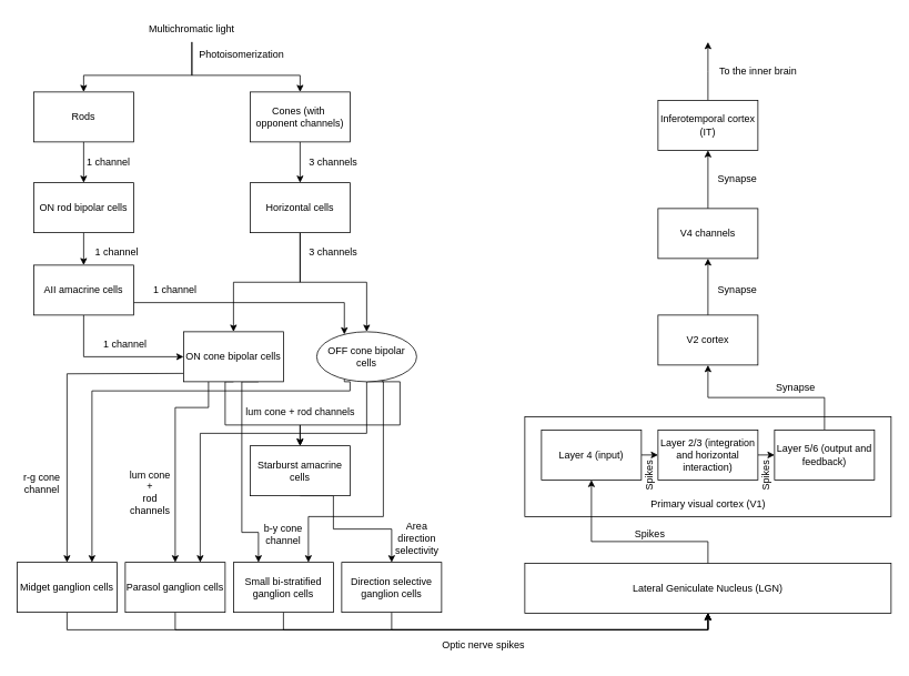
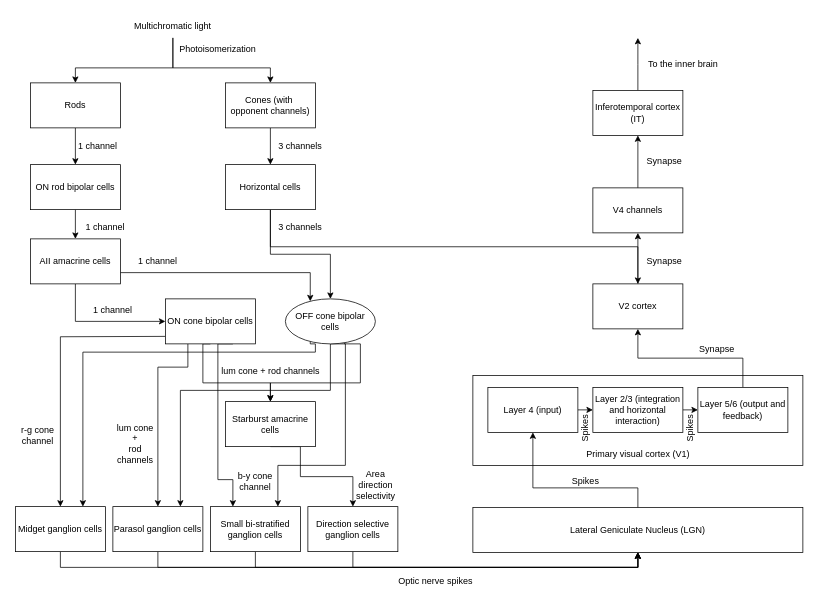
  <mxCell id="0" />
  <mxCell id="1" parent="0" />
  <mxCell id="2" style="edgeStyle=orthogonalEdgeStyle;rounded=0;orthogonalLoop=1;jettySize=auto;html=1;exitX=0.5;exitY=1;exitDx=0;exitDy=0;entryX=0.5;entryY=0;entryDx=0;entryDy=0;" edge="1" parent="1" source="3" target="11"><mxGeometry relative="1" as="geometry" /></mxCell>
  <mxCell id="3" value="Rods" style="rounded=0;whiteSpace=wrap;html=1;" vertex="1" parent="1"><mxGeometry x="40" y="110" width="120" height="60" as="geometry" /></mxCell>
  <mxCell id="4" style="edgeStyle=orthogonalEdgeStyle;rounded=0;orthogonalLoop=1;jettySize=auto;html=1;exitX=0.5;exitY=1;exitDx=0;exitDy=0;entryX=0.5;entryY=0;entryDx=0;entryDy=0;" edge="1" parent="1" source="5" target="14"><mxGeometry relative="1" as="geometry" /></mxCell>
  <mxCell id="5" value="Cones (with&amp;nbsp;&lt;div&gt;opponent channels)&lt;/div&gt;" style="rounded=0;whiteSpace=wrap;html=1;" vertex="1" parent="1"><mxGeometry x="300" y="110" width="120" height="60" as="geometry" /></mxCell>
  <mxCell id="6" style="edgeStyle=orthogonalEdgeStyle;rounded=0;orthogonalLoop=1;jettySize=auto;html=1;entryX=0.5;entryY=0;entryDx=0;entryDy=0;exitX=0.5;exitY=1;exitDx=0;exitDy=0;" edge="1" parent="1" source="7" target="3"><mxGeometry relative="1" as="geometry"><mxPoint x="230" y="-1" as="sourcePoint" /><Array as="points"><mxPoint x="230" y="90" /><mxPoint x="100" y="90" /></Array></mxGeometry></mxCell>
  <mxCell id="7" value="Multichromatic light" style="text;html=1;align=center;verticalAlign=middle;whiteSpace=wrap;rounded=0;" vertex="1" parent="1"><mxGeometry x="170" y="20" width="120" height="30" as="geometry" /></mxCell>
  <mxCell id="8" style="edgeStyle=orthogonalEdgeStyle;rounded=0;orthogonalLoop=1;jettySize=auto;html=1;entryX=0.5;entryY=0;entryDx=0;entryDy=0;exitX=0.5;exitY=1;exitDx=0;exitDy=0;" edge="1" parent="1" source="7" target="5"><mxGeometry relative="1" as="geometry"><mxPoint x="270" y="29" as="sourcePoint" /><mxPoint x="370" y="-2" as="targetPoint" /><Array as="points"><mxPoint x="230" y="90" /><mxPoint x="360" y="90" /></Array></mxGeometry></mxCell>
  <mxCell id="9" value="Photoisomerization" style="text;html=1;align=center;verticalAlign=middle;whiteSpace=wrap;rounded=0;" vertex="1" parent="1"><mxGeometry x="260" y="50" width="60" height="30" as="geometry" /></mxCell>
  <mxCell id="10" style="edgeStyle=orthogonalEdgeStyle;rounded=0;orthogonalLoop=1;jettySize=auto;html=1;exitX=0.5;exitY=1;exitDx=0;exitDy=0;entryX=0.5;entryY=0;entryDx=0;entryDy=0;" edge="1" parent="1" source="11" target="19"><mxGeometry relative="1" as="geometry" /></mxCell>
  <mxCell id="11" value="ON rod bipolar cells" style="rounded=0;whiteSpace=wrap;html=1;" vertex="1" parent="1"><mxGeometry x="40" y="219" width="120" height="60" as="geometry" /></mxCell>
- <mxCell id="12" style="edgeStyle=orthogonalEdgeStyle;rounded=0;orthogonalLoop=1;jettySize=auto;html=1;exitX=0.5;exitY=1;exitDx=0;exitDy=0;entryX=0.5;entryY=0;entryDx=0;entryDy=0;" edge="1" parent="1" source="14" target="24"><mxGeometry relative="1" as="geometry" /></mxCell>
+ <mxCell id="12" style="edgeStyle=orthogonalEdgeStyle;rounded=0;orthogonalLoop=1;jettySize=auto;html=1;exitX=0.5;exitY=1;exitDx=0;exitDy=0;" edge="1" parent="1" source="14" target="61"><mxGeometry relative="1" as="geometry" /></mxCell>
  <mxCell id="13" style="edgeStyle=orthogonalEdgeStyle;rounded=0;orthogonalLoop=1;jettySize=auto;html=1;exitX=0.5;exitY=1;exitDx=0;exitDy=0;" edge="1" parent="1" source="14" target="31"><mxGeometry relative="1" as="geometry" /></mxCell>
  <mxCell id="14" value="Horizontal cells" style="rounded=0;whiteSpace=wrap;html=1;" vertex="1" parent="1"><mxGeometry x="300" y="219" width="120" height="60" as="geometry" /></mxCell>
  <mxCell id="15" value="3 channels" style="text;html=1;align=center;verticalAlign=middle;whiteSpace=wrap;rounded=0;" vertex="1" parent="1"><mxGeometry x="360" y="180" width="80" height="30" as="geometry" /></mxCell>
  <mxCell id="16" value="1 channel" style="text;html=1;align=center;verticalAlign=middle;whiteSpace=wrap;rounded=0;" vertex="1" parent="1"><mxGeometry x="90" y="180" width="80" height="30" as="geometry" /></mxCell>
  <mxCell id="17" style="edgeStyle=orthogonalEdgeStyle;rounded=0;orthogonalLoop=1;jettySize=auto;html=1;exitX=0.5;exitY=1;exitDx=0;exitDy=0;entryX=0;entryY=0.5;entryDx=0;entryDy=0;" edge="1" parent="1" source="19" target="24"><mxGeometry relative="1" as="geometry" /></mxCell>
  <mxCell id="18" style="edgeStyle=orthogonalEdgeStyle;rounded=0;orthogonalLoop=1;jettySize=auto;html=1;exitX=1;exitY=0.75;exitDx=0;exitDy=0;entryX=0.25;entryY=0;entryDx=0;entryDy=0;" edge="1" parent="1" source="19" target="31"><mxGeometry relative="1" as="geometry" /></mxCell>
  <mxCell id="19" value="AII amacrine cells" style="rounded=0;whiteSpace=wrap;html=1;" vertex="1" parent="1"><mxGeometry x="40" y="318" width="120" height="60" as="geometry" /></mxCell>
  <mxCell id="20" style="edgeStyle=orthogonalEdgeStyle;rounded=0;orthogonalLoop=1;jettySize=auto;html=1;exitX=0.5;exitY=1;exitDx=0;exitDy=0;entryX=0.5;entryY=0;entryDx=0;entryDy=0;" edge="1" parent="1" source="24" target="34"><mxGeometry relative="1" as="geometry"><Array as="points"><mxPoint x="270" y="458" /><mxPoint x="270" y="510" /><mxPoint x="360" y="510" /></Array></mxGeometry></mxCell>
  <mxCell id="21" style="edgeStyle=orthogonalEdgeStyle;rounded=0;orthogonalLoop=1;jettySize=auto;html=1;exitX=0;exitY=1;exitDx=0;exitDy=0;entryX=0.5;entryY=0;entryDx=0;entryDy=0;" edge="1" parent="1" target="42"><mxGeometry relative="1" as="geometry"><mxPoint x="220" y="448" as="sourcePoint" /><mxPoint x="80" y="648" as="targetPoint" /></mxGeometry></mxCell>
  <mxCell id="22" style="edgeStyle=orthogonalEdgeStyle;rounded=0;orthogonalLoop=1;jettySize=auto;html=1;exitX=0.25;exitY=1;exitDx=0;exitDy=0;" edge="1" parent="1" source="24" target="40"><mxGeometry relative="1" as="geometry"><Array as="points"><mxPoint x="250" y="489" /><mxPoint x="210" y="489" /></Array></mxGeometry></mxCell>
  <mxCell id="23" style="edgeStyle=orthogonalEdgeStyle;rounded=0;orthogonalLoop=1;jettySize=auto;html=1;exitX=0.75;exitY=1;exitDx=0;exitDy=0;entryX=0.25;entryY=0;entryDx=0;entryDy=0;" edge="1" parent="1" source="24" target="38"><mxGeometry relative="1" as="geometry"><Array as="points"><mxPoint x="290" y="458" /><mxPoint x="290" y="639" /><mxPoint x="310" y="639" /></Array></mxGeometry></mxCell>
  <mxCell id="24" value="ON cone bipolar cells" style="rounded=0;whiteSpace=wrap;html=1;" vertex="1" parent="1"><mxGeometry x="220" y="398" width="120" height="60" as="geometry" /></mxCell>
  <mxCell id="25" value="3 channels" style="text;html=1;align=center;verticalAlign=middle;whiteSpace=wrap;rounded=0;" vertex="1" parent="1"><mxGeometry x="360" y="288" width="80" height="30" as="geometry" /></mxCell>
  <mxCell id="26" value="1 channel" style="text;html=1;align=center;verticalAlign=middle;whiteSpace=wrap;rounded=0;" vertex="1" parent="1"><mxGeometry x="100" y="288" width="80" height="30" as="geometry" /></mxCell>
  <mxCell id="27" style="edgeStyle=orthogonalEdgeStyle;rounded=0;orthogonalLoop=1;jettySize=auto;html=1;exitX=0.5;exitY=1;exitDx=0;exitDy=0;entryX=0.5;entryY=0;entryDx=0;entryDy=0;" edge="1" parent="1" source="31" target="34"><mxGeometry relative="1" as="geometry"><mxPoint x="360" y="519" as="targetPoint" /><Array as="points"><mxPoint x="480" y="458" /><mxPoint x="480" y="510" /><mxPoint x="360" y="510" /></Array></mxGeometry></mxCell>
  <mxCell id="28" style="edgeStyle=orthogonalEdgeStyle;rounded=0;orthogonalLoop=1;jettySize=auto;html=1;exitX=0.25;exitY=1;exitDx=0;exitDy=0;entryX=0.75;entryY=0;entryDx=0;entryDy=0;" edge="1" parent="1" source="31" target="42"><mxGeometry relative="1" as="geometry"><Array as="points"><mxPoint x="420" y="458" /><mxPoint x="420" y="469" /><mxPoint x="110" y="469" /></Array></mxGeometry></mxCell>
  <mxCell id="29" style="edgeStyle=orthogonalEdgeStyle;rounded=0;orthogonalLoop=1;jettySize=auto;html=1;exitX=0.5;exitY=1;exitDx=0;exitDy=0;entryX=0.75;entryY=0;entryDx=0;entryDy=0;" edge="1" parent="1" source="31" target="40"><mxGeometry relative="1" as="geometry"><Array as="points"><mxPoint x="440" y="520" /><mxPoint x="240" y="520" /></Array></mxGeometry></mxCell>
  <mxCell id="30" style="edgeStyle=orthogonalEdgeStyle;rounded=0;orthogonalLoop=1;jettySize=auto;html=1;exitX=0.658;exitY=0.983;exitDx=0;exitDy=0;entryX=0.75;entryY=0;entryDx=0;entryDy=0;exitPerimeter=0;" edge="1" parent="1" source="31" target="38"><mxGeometry relative="1" as="geometry"><Array as="points"><mxPoint x="459" y="458" /><mxPoint x="460" y="458" /><mxPoint x="460" y="620" /><mxPoint x="370" y="620" /></Array></mxGeometry></mxCell>
  <mxCell id="31" value="OFF cone bipolar cells" style="ellipse;whiteSpace=wrap;html=1;" vertex="1" parent="1"><mxGeometry x="380" y="398" width="120" height="60" as="geometry" /></mxCell>
  <mxCell id="32" value="1 channel" style="text;html=1;align=center;verticalAlign=middle;whiteSpace=wrap;rounded=0;" vertex="1" parent="1"><mxGeometry x="110" y="398" width="80" height="30" as="geometry" /></mxCell>
  <mxCell id="33" style="edgeStyle=orthogonalEdgeStyle;rounded=0;orthogonalLoop=1;jettySize=auto;html=1;exitX=0.5;exitY=1;exitDx=0;exitDy=0;" edge="1" parent="1" source="34" target="36"><mxGeometry relative="1" as="geometry"><Array as="points"><mxPoint x="400" y="595" /><mxPoint x="400" y="635" /><mxPoint x="470" y="635" /></Array></mxGeometry></mxCell>
  <mxCell id="34" value="Starburst amacrine cells" style="rounded=0;whiteSpace=wrap;html=1;" vertex="1" parent="1"><mxGeometry x="300" y="535" width="120" height="60" as="geometry" /></mxCell>
  <mxCell id="35" style="edgeStyle=orthogonalEdgeStyle;rounded=0;orthogonalLoop=1;jettySize=auto;html=1;exitX=0.5;exitY=1;exitDx=0;exitDy=0;entryX=0.5;entryY=1;entryDx=0;entryDy=0;" edge="1" parent="1" source="36" target="49"><mxGeometry relative="1" as="geometry"><mxPoint x="840" y="810" as="targetPoint" /></mxGeometry></mxCell>
  <mxCell id="36" value="Direction selective ganglion cells" style="rounded=0;whiteSpace=wrap;html=1;" vertex="1" parent="1"><mxGeometry x="410" y="675" width="120" height="60" as="geometry" /></mxCell>
  <mxCell id="37" style="edgeStyle=orthogonalEdgeStyle;rounded=0;orthogonalLoop=1;jettySize=auto;html=1;exitX=0.5;exitY=1;exitDx=0;exitDy=0;entryX=0.5;entryY=1;entryDx=0;entryDy=0;" edge="1" parent="1" source="38" target="49"><mxGeometry relative="1" as="geometry" /></mxCell>
  <mxCell id="38" value="Small bi-stratified ganglion cells" style="rounded=0;whiteSpace=wrap;html=1;" vertex="1" parent="1"><mxGeometry x="280" y="675" width="120" height="60" as="geometry" /></mxCell>
  <mxCell id="39" style="edgeStyle=orthogonalEdgeStyle;rounded=0;orthogonalLoop=1;jettySize=auto;html=1;exitX=0.5;exitY=1;exitDx=0;exitDy=0;entryX=0.5;entryY=1;entryDx=0;entryDy=0;" edge="1" parent="1" source="40" target="49"><mxGeometry relative="1" as="geometry" /></mxCell>
  <mxCell id="40" value="Parasol ganglion cells" style="rounded=0;whiteSpace=wrap;html=1;" vertex="1" parent="1"><mxGeometry x="150" y="675" width="120" height="60" as="geometry" /></mxCell>
  <mxCell id="41" style="edgeStyle=orthogonalEdgeStyle;rounded=0;orthogonalLoop=1;jettySize=auto;html=1;exitX=0.5;exitY=1;exitDx=0;exitDy=0;entryX=0.5;entryY=1;entryDx=0;entryDy=0;" edge="1" parent="1" source="42" target="49"><mxGeometry relative="1" as="geometry" /></mxCell>
  <mxCell id="42" value="Midget ganglion cells" style="rounded=0;whiteSpace=wrap;html=1;" vertex="1" parent="1"><mxGeometry x="20" y="675" width="120" height="60" as="geometry" /></mxCell>
  <mxCell id="43" value="r-g cone&lt;div&gt;channel&lt;/div&gt;" style="text;html=1;align=center;verticalAlign=middle;whiteSpace=wrap;rounded=0;" vertex="1" parent="1"><mxGeometry x="20" y="565" width="60" height="30" as="geometry" /></mxCell>
  <mxCell id="44" value="lum cone +&lt;div&gt;rod channels&lt;/div&gt;" style="text;html=1;align=center;verticalAlign=middle;whiteSpace=wrap;rounded=0;" vertex="1" parent="1"><mxGeometry x="150" y="576" width="60" height="30" as="geometry" /></mxCell>
  <mxCell id="45" value="b-y cone&lt;div&gt;channel&lt;/div&gt;" style="text;html=1;align=center;verticalAlign=middle;whiteSpace=wrap;rounded=0;" vertex="1" parent="1"><mxGeometry x="310" y="626" width="60" height="30" as="geometry" /></mxCell>
  <mxCell id="46" value="lum cone + rod channels" style="text;html=1;align=center;verticalAlign=middle;whiteSpace=wrap;rounded=0;" vertex="1" parent="1"><mxGeometry x="292.5" y="480" width="135" height="30" as="geometry" /></mxCell>
  <mxCell id="47" value="Area&lt;div&gt;direction&lt;/div&gt;&lt;div&gt;selectivity&lt;/div&gt;" style="text;html=1;align=center;verticalAlign=middle;resizable=0;points=[];autosize=1;strokeColor=none;fillColor=none;" vertex="1" parent="1"><mxGeometry x="460" y="616" width="80" height="60" as="geometry" /></mxCell>
  <mxCell id="48" value="1 channel" style="text;html=1;align=center;verticalAlign=middle;whiteSpace=wrap;rounded=0;" vertex="1" parent="1"><mxGeometry x="170" y="333" width="80" height="30" as="geometry" /></mxCell>
  <mxCell id="49" value="Lateral Geniculate Nucleus (LGN)" style="rounded=0;whiteSpace=wrap;html=1;" vertex="1" parent="1"><mxGeometry x="630" y="676" width="440" height="60" as="geometry" /></mxCell>
  <mxCell id="50" value="Optic nerve spikes" style="text;html=1;align=center;verticalAlign=middle;resizable=0;points=[];autosize=1;strokeColor=none;fillColor=none;" vertex="1" parent="1"><mxGeometry x="520" y="760" width="120" height="30" as="geometry" /></mxCell>
  <mxCell id="51" value="" style="rounded=0;whiteSpace=wrap;html=1;" vertex="1" parent="1"><mxGeometry x="630" y="500" width="440" height="120" as="geometry" /></mxCell>
  <mxCell id="52" style="edgeStyle=orthogonalEdgeStyle;rounded=0;orthogonalLoop=1;jettySize=auto;html=1;exitX=0.5;exitY=0;exitDx=0;exitDy=0;entryX=0.5;entryY=1;entryDx=0;entryDy=0;" edge="1" parent="1" source="49" target="54"><mxGeometry relative="1" as="geometry"><mxPoint x="710" y="650" as="sourcePoint" /><Array as="points"><mxPoint x="850" y="650" /><mxPoint x="710" y="650" /></Array></mxGeometry></mxCell>
  <mxCell id="53" style="edgeStyle=orthogonalEdgeStyle;rounded=0;orthogonalLoop=1;jettySize=auto;html=1;exitX=1;exitY=0.5;exitDx=0;exitDy=0;entryX=0;entryY=0.5;entryDx=0;entryDy=0;" edge="1" parent="1" source="54" target="56"><mxGeometry relative="1" as="geometry" /></mxCell>
  <mxCell id="54" value="Layer 4 (input)" style="rounded=0;whiteSpace=wrap;html=1;" vertex="1" parent="1"><mxGeometry x="650" y="516" width="120" height="60" as="geometry" /></mxCell>
  <mxCell id="55" style="edgeStyle=orthogonalEdgeStyle;rounded=0;orthogonalLoop=1;jettySize=auto;html=1;exitX=1;exitY=0.5;exitDx=0;exitDy=0;entryX=0;entryY=0.5;entryDx=0;entryDy=0;" edge="1" parent="1" source="56" target="58"><mxGeometry relative="1" as="geometry" /></mxCell>
  <mxCell id="56" value="Layer 2/3 (integration and horizontal interaction)" style="rounded=0;whiteSpace=wrap;html=1;" vertex="1" parent="1"><mxGeometry x="790" y="516" width="120" height="60" as="geometry" /></mxCell>
  <mxCell id="57" style="edgeStyle=orthogonalEdgeStyle;rounded=0;orthogonalLoop=1;jettySize=auto;html=1;exitX=0.5;exitY=0;exitDx=0;exitDy=0;entryX=0.5;entryY=1;entryDx=0;entryDy=0;" edge="1" parent="1" source="58" target="61"><mxGeometry relative="1" as="geometry" /></mxCell>
  <mxCell id="58" value="Layer 5/6 (output and feedback)" style="rounded=0;whiteSpace=wrap;html=1;" vertex="1" parent="1"><mxGeometry x="930" y="516" width="120" height="60" as="geometry" /></mxCell>
  <mxCell id="59" value="Primary visual cortex (V1)" style="text;html=1;align=center;verticalAlign=middle;resizable=0;points=[];autosize=1;strokeColor=none;fillColor=none;" vertex="1" parent="1"><mxGeometry x="770" y="590" width="160" height="30" as="geometry" /></mxCell>
  <mxCell id="60" style="edgeStyle=orthogonalEdgeStyle;rounded=0;orthogonalLoop=1;jettySize=auto;html=1;exitX=0.5;exitY=0;exitDx=0;exitDy=0;entryX=0.5;entryY=1;entryDx=0;entryDy=0;" edge="1" parent="1" source="61" target="63"><mxGeometry relative="1" as="geometry" /></mxCell>
  <mxCell id="61" value="V2 cortex" style="rounded=0;whiteSpace=wrap;html=1;" vertex="1" parent="1"><mxGeometry x="790" y="378" width="120" height="60" as="geometry" /></mxCell>
  <mxCell id="62" style="edgeStyle=orthogonalEdgeStyle;rounded=0;orthogonalLoop=1;jettySize=auto;html=1;exitX=0.5;exitY=0;exitDx=0;exitDy=0;entryX=0.5;entryY=1;entryDx=0;entryDy=0;" edge="1" parent="1" source="63" target="65"><mxGeometry relative="1" as="geometry" /></mxCell>
  <mxCell id="63" value="V4 channels" style="rounded=0;whiteSpace=wrap;html=1;" vertex="1" parent="1"><mxGeometry x="790" y="250" width="120" height="60" as="geometry" /></mxCell>
  <mxCell id="64" style="edgeStyle=orthogonalEdgeStyle;rounded=0;orthogonalLoop=1;jettySize=auto;html=1;exitX=0.5;exitY=0;exitDx=0;exitDy=0;" edge="1" parent="1" source="65"><mxGeometry relative="1" as="geometry"><mxPoint x="850" y="50" as="targetPoint" /></mxGeometry></mxCell>
  <mxCell id="65" value="Inferotemporal cortex (IT)" style="rounded=0;whiteSpace=wrap;html=1;" vertex="1" parent="1"><mxGeometry x="790" y="120" width="120" height="60" as="geometry" /></mxCell>
  <mxCell id="66" value="To the inner brain" style="text;html=1;align=center;verticalAlign=middle;resizable=0;points=[];autosize=1;strokeColor=none;fillColor=none;" vertex="1" parent="1"><mxGeometry x="850" y="70" width="120" height="30" as="geometry" /></mxCell>
  <mxCell id="67" value="Synapse" style="text;html=1;align=center;verticalAlign=middle;resizable=0;points=[];autosize=1;strokeColor=none;fillColor=none;" vertex="1" parent="1"><mxGeometry x="920" y="450" width="70" height="30" as="geometry" /></mxCell>
  <mxCell id="68" value="Synapse" style="text;html=1;align=center;verticalAlign=middle;resizable=0;points=[];autosize=1;strokeColor=none;fillColor=none;" vertex="1" parent="1"><mxGeometry x="850" y="333" width="70" height="30" as="geometry" /></mxCell>
  <mxCell id="69" value="Synapse" style="text;html=1;align=center;verticalAlign=middle;resizable=0;points=[];autosize=1;strokeColor=none;fillColor=none;" vertex="1" parent="1"><mxGeometry x="850" y="200" width="70" height="30" as="geometry" /></mxCell>
  <mxCell id="70" value="Spikes" style="text;html=1;align=center;verticalAlign=middle;resizable=0;points=[];autosize=1;strokeColor=none;fillColor=none;rotation=-90;" vertex="1" parent="1"><mxGeometry x="890" y="556" width="60" height="30" as="geometry" /></mxCell>
  <mxCell id="71" value="Spikes" style="text;html=1;align=center;verticalAlign=middle;resizable=0;points=[];autosize=1;strokeColor=none;fillColor=none;rotation=-90;" vertex="1" parent="1"><mxGeometry x="750" y="556" width="60" height="30" as="geometry" /></mxCell>
  <mxCell id="72" value="Spikes" style="text;html=1;align=center;verticalAlign=middle;resizable=0;points=[];autosize=1;strokeColor=none;fillColor=none;" vertex="1" parent="1"><mxGeometry x="750" y="626" width="60" height="30" as="geometry" /></mxCell>
